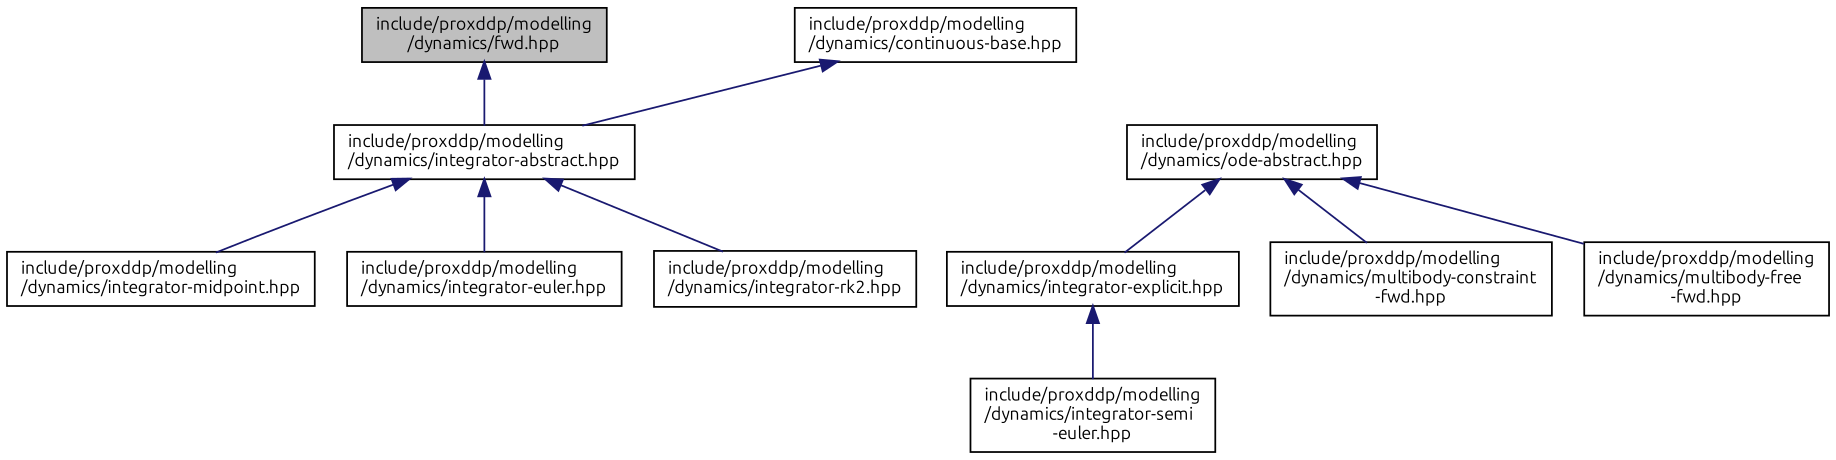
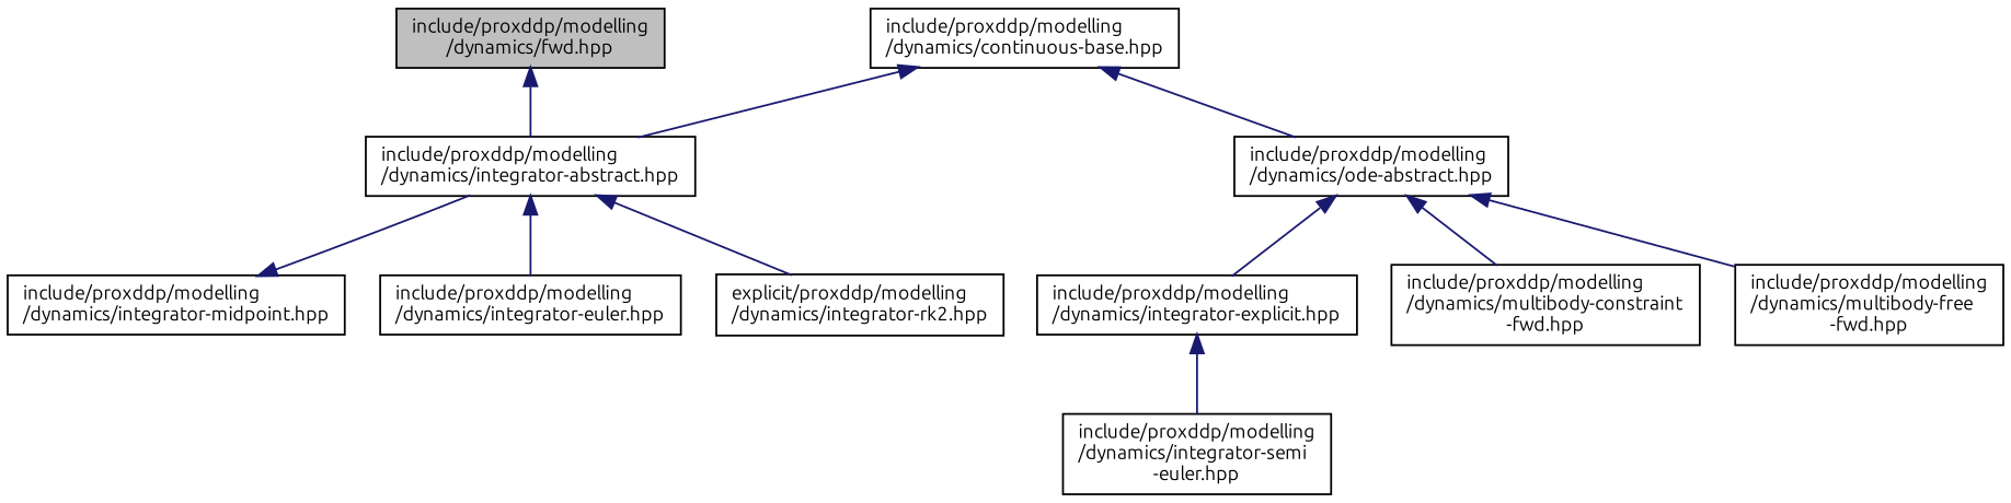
  digraph {
    fontname=Ubuntu
    node [color=black fontname=Ubuntu fontsize=10 shape=record]
    edge [color=midnightblue dir=back fontname=Ubuntu fontsize=10 labelfontname=Helvetica labelfontsize=10 style=solid]
    n1 [fillcolor=grey75 fontcolor=black height=0.2 label="include/proxddp/modelling\l/dynamics/fwd.hpp" style=filled width=0.4]
    n2 [height=0.2 label="include/proxddp/modelling\l/dynamics/integrator-abstract.hpp" width=0.4]
    n3 [height=0.2 label="include/proxddp/modelling\l/dynamics/continuous-base.hpp" width=0.4]
    n4 [height=0.2 label="include/proxddp/modelling\l/dynamics/ode-abstract.hpp" width=0.4]
    n5 [height=0.2 label="include/proxddp/modelling\l/dynamics/integrator-midpoint.hpp" width=0.4]
    n6 [height=0.2 label="include/proxddp/modelling\l/dynamics/integrator-euler.hpp" width=0.4]
-   n7 [height=0.2 label="include/proxddp/modelling\l/dynamics/integrator-rk2.hpp" width=0.4]
+   n7 [height=0.2 label="explicit/proxddp/modelling\l/dynamics/integrator-rk2.hpp" width=0.4]
    n8 [height=0.2 label="include/proxddp/modelling\l/dynamics/integrator-explicit.hpp" width=0.4]
    n9 [height=0.2 label="include/proxddp/modelling\l/dynamics/multibody-constraint\l-fwd.hpp" width=0.4]
    n10 [height=0.2 label="include/proxddp/modelling\l/dynamics/multibody-free\l-fwd.hpp" width=0.4]
    n11 [height=0.2 label="include/proxddp/modelling\l/dynamics/integrator-semi\l-euler.hpp" width=0.4]
    n1 -> n2
-   n2 -> n5
+   n5 -> n2
    n2 -> n6
    n2 -> n7
    n3 -> n2
+   n3 -> n4
    n4 -> n8
    n4 -> n9
    n4 -> n10
    n8 -> n11
  }
